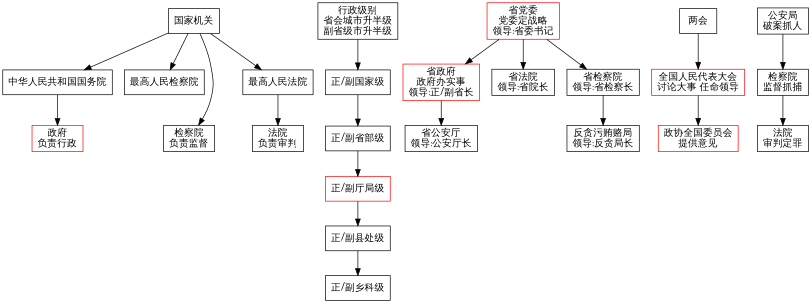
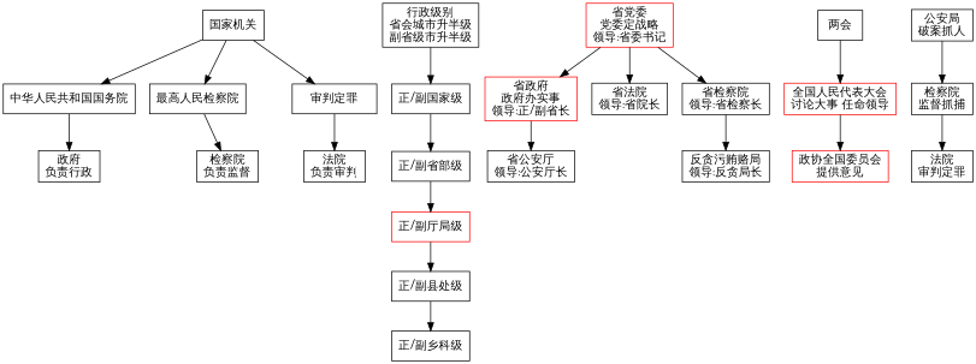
  digraph {
    fontname="Patrick Hand"
    node [fontname="Patrick Hand" shape=box]
    edge [fontname="Patrick Hand"]
    "国家机关"
    "中华人民共和国国务院"
    "最高人民检察院"
-   "最高人民法院"
-   "政府\n负责行政" [color="#FF0000"]
+   "最高人民法院" [label="审判定罪"]
+   "政府\n负责行政"
    "检察院\n负责监督"
    "法院\n负责审判"
    "行政级别\n省会城市升半级\n副省级市升半级"
    "正/副国家级"
    "正/副省部级"
    "正/副厅局级" [color="#FF0000"]
    "正/副县处级"
    "正/副乡科级"
    "省党委\n党委定战略\n领导:省委书记" [color="#FF0000"]
    "省政府\n政府办实事\n领导:正/副省长" [color="#FF0000"]
    "省法院\n领导:省院长"
    "省检察院\n领导:省检察长"
    "省公安厅\n领导:公安厅长"
    "反贪污贿赂局\n领导:反贪局长"
    "政协全国委员会\n提供意见" [color="#FF0000"]
    "全国人民代表大会\n讨论大事 任命领导" [color="#FF0000"]
    "两会"
    "公安局\n破案抓人"
    "检察院\n监督抓捕"
    "法院\n审判定罪"
    "国家机关" -> "中华人民共和国国务院"
    "国家机关" -> "最高人民检察院"
    "国家机关" -> "最高人民法院"
    "中华人民共和国国务院" -> "政府\n负责行政"
-   "国家机关" -> "检察院\n负责监督"
+   "最高人民检察院" -> "检察院\n负责监督"
    "最高人民法院" -> "法院\n负责审判"
    "行政级别\n省会城市升半级\n副省级市升半级" -> "正/副国家级"
    "正/副国家级" -> "正/副省部级"
    "正/副省部级" -> "正/副厅局级"
    "正/副厅局级" -> "正/副县处级"
    "正/副县处级" -> "正/副乡科级"
    "省党委\n党委定战略\n领导:省委书记" -> "省政府\n政府办实事\n领导:正/副省长"
    "省党委\n党委定战略\n领导:省委书记" -> "省法院\n领导:省院长"
    "省党委\n党委定战略\n领导:省委书记" -> "省检察院\n领导:省检察长"
    "省政府\n政府办实事\n领导:正/副省长" -> "省公安厅\n领导:公安厅长"
    "省检察院\n领导:省检察长" -> "反贪污贿赂局\n领导:反贪局长"
    "全国人民代表大会\n讨论大事 任命领导" -> "政协全国委员会\n提供意见"
    "两会" -> "全国人民代表大会\n讨论大事 任命领导"
    "公安局\n破案抓人" -> "检察院\n监督抓捕"
    "检察院\n监督抓捕" -> "法院\n审判定罪"
  }
